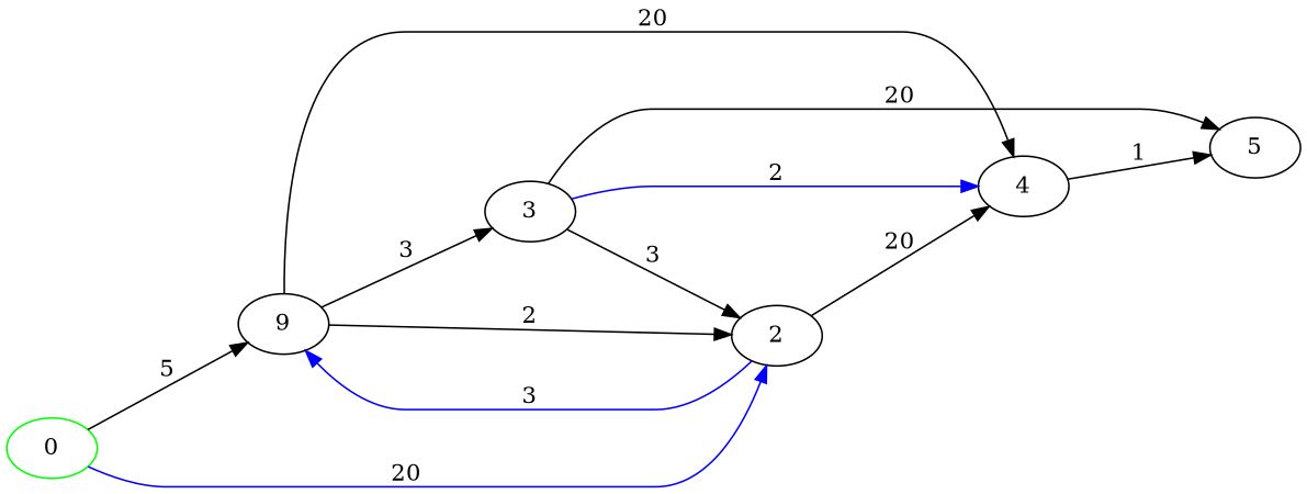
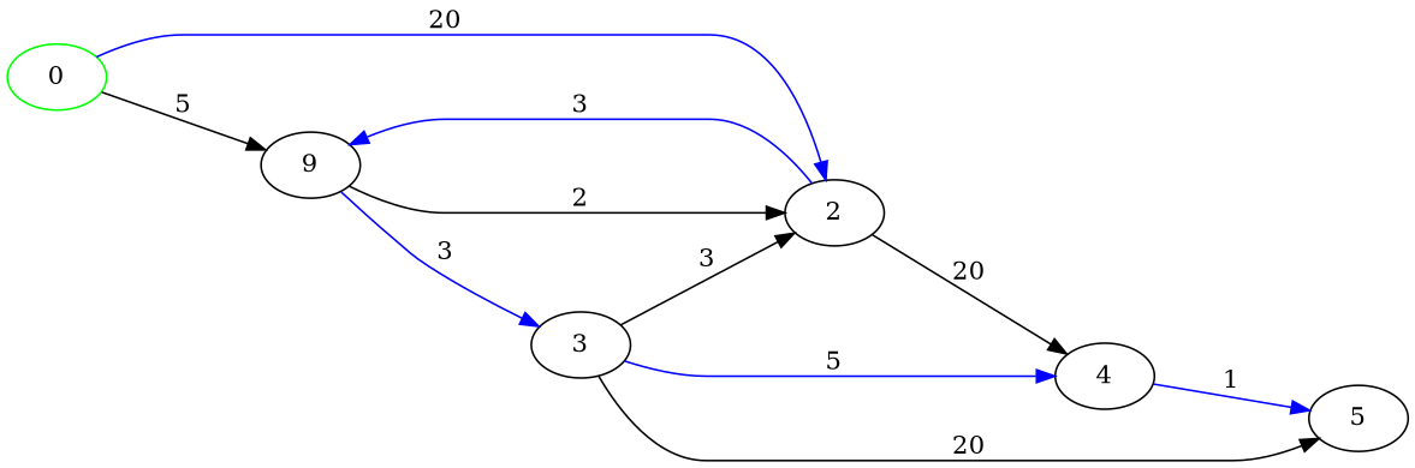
  digraph {
    rankdir=LR
    splines=true
    edge [minlen=2]
    0 [color=green]
    n2 [label=9]
    2
    4
    3
    5
    0 -> n2 [label=5]
    0 -> 2 [color=blue label=20]
    n2 -> 2 [label=2]
-   n2 -> 4 [label=20]
-   n2 -> 3 [color=black label=3]
+   n2 -> 3 [color=blue label=3]
    2 -> n2 [color=blue label=3]
    2 -> 4 [label=20]
-   4 -> 5 [color=black label=1]
+   4 -> 5 [color=blue label=1]
    3 -> 2 [label=3]
-   3 -> 4 [color=blue label=2]
+   3 -> 4 [color=blue label=5]
    3 -> 5 [label=20]
  }
